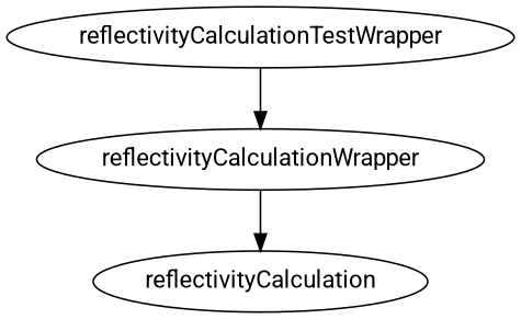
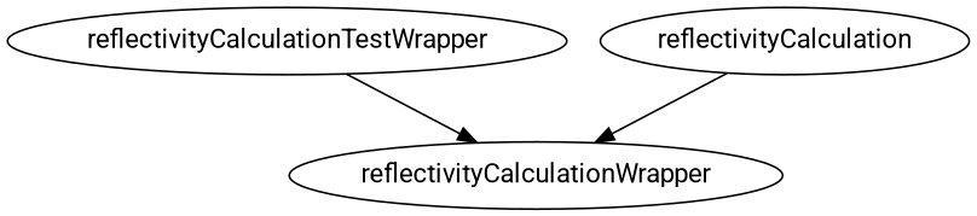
  digraph {
    fontname=Roboto
    node [fontname=Roboto]
    edge [fontname=Roboto]
    reflectivityCalculationTestWrapper
    reflectivityCalculationWrapper
    reflectivityCalculation
    reflectivityCalculationTestWrapper -> reflectivityCalculationWrapper
-   reflectivityCalculationWrapper -> reflectivityCalculation
+   reflectivityCalculation -> reflectivityCalculationWrapper
  }
